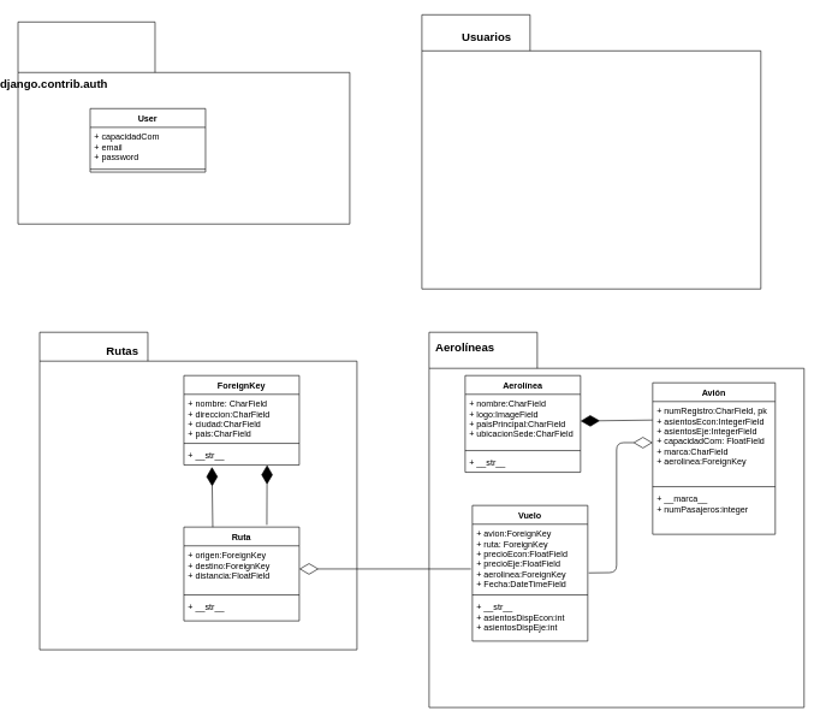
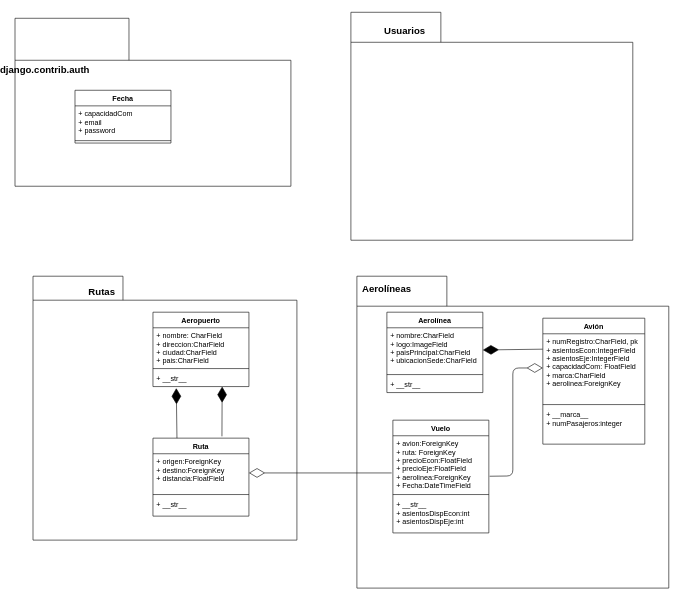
  <mxCell id="0" />
  <mxCell id="1" parent="0" />
  <mxCell id="2" value="" style="shape=folder;fontStyle=1;spacingTop=10;tabWidth=150;tabHeight=40;tabPosition=left;html=1;fontSize=12;" vertex="1" parent="1"><mxGeometry x="50" y="460" width="440" height="440" as="geometry" /></mxCell>
  <mxCell id="3" value="Rutas" style="text;html=1;strokeColor=none;fillColor=none;align=center;verticalAlign=middle;whiteSpace=wrap;rounded=0;fontSize=16;fontStyle=1" vertex="1" parent="1"><mxGeometry x="145" y="475" width="40" height="20" as="geometry" /></mxCell>
- <mxCell id="4" value="ForeignKey" style="swimlane;fontStyle=1;align=center;verticalAlign=top;childLayout=stackLayout;horizontal=1;startSize=26;horizontalStack=0;resizeParent=1;resizeParentMax=0;resizeLast=0;collapsible=1;marginBottom=0;fontSize=12;" vertex="1" parent="1"><mxGeometry x="250" y="520" width="160" height="124" as="geometry" /></mxCell>
+ <mxCell id="4" value="Aeropuerto" style="swimlane;fontStyle=1;align=center;verticalAlign=top;childLayout=stackLayout;horizontal=1;startSize=26;horizontalStack=0;resizeParent=1;resizeParentMax=0;resizeLast=0;collapsible=1;marginBottom=0;fontSize=12;" vertex="1" parent="1"><mxGeometry x="250" y="520" width="160" height="124" as="geometry" /></mxCell>
  <mxCell id="5" value="+ nombre: CharField&#10;+ direccion:CharField&#10;+ ciudad:CharField&#10;+ pais:CharField&#10;" style="text;strokeColor=none;fillColor=none;align=left;verticalAlign=top;spacingLeft=4;spacingRight=4;overflow=hidden;rotatable=0;points=[[0,0.5],[1,0.5]];portConstraint=eastwest;" vertex="1" parent="4"><mxGeometry y="26" width="160" height="64" as="geometry" /></mxCell>
  <mxCell id="6" value="" style="line;strokeWidth=1;fillColor=none;align=left;verticalAlign=middle;spacingTop=-1;spacingLeft=3;spacingRight=3;rotatable=0;labelPosition=right;points=[];portConstraint=eastwest;" vertex="1" parent="4"><mxGeometry y="90" width="160" height="8" as="geometry" /></mxCell>
  <mxCell id="7" value="+ __str__" style="text;strokeColor=none;fillColor=none;align=left;verticalAlign=top;spacingLeft=4;spacingRight=4;overflow=hidden;rotatable=0;points=[[0,0.5],[1,0.5]];portConstraint=eastwest;" vertex="1" parent="4"><mxGeometry y="98" width="160" height="26" as="geometry" /></mxCell>
  <mxCell id="8" value="Ruta" style="swimlane;fontStyle=1;align=center;verticalAlign=top;childLayout=stackLayout;horizontal=1;startSize=26;horizontalStack=0;resizeParent=1;resizeParentMax=0;resizeLast=0;collapsible=1;marginBottom=0;fontSize=12;" vertex="1" parent="1"><mxGeometry x="250" y="730" width="160" height="130" as="geometry" /></mxCell>
  <mxCell id="9" value="+ origen:ForeignKey&#10;+ destino:ForeignKey&#10;+ distancia:FloatField&#10;" style="text;strokeColor=none;fillColor=none;align=left;verticalAlign=top;spacingLeft=4;spacingRight=4;overflow=hidden;rotatable=0;points=[[0,0.5],[1,0.5]];portConstraint=eastwest;" vertex="1" parent="8"><mxGeometry y="26" width="160" height="64" as="geometry" /></mxCell>
  <mxCell id="10" value="" style="line;strokeWidth=1;fillColor=none;align=left;verticalAlign=middle;spacingTop=-1;spacingLeft=3;spacingRight=3;rotatable=0;labelPosition=right;points=[];portConstraint=eastwest;" vertex="1" parent="8"><mxGeometry y="90" width="160" height="8" as="geometry" /></mxCell>
  <mxCell id="11" value="+ __str__" style="text;strokeColor=none;fillColor=none;align=left;verticalAlign=top;spacingLeft=4;spacingRight=4;overflow=hidden;rotatable=0;points=[[0,0.5],[1,0.5]];portConstraint=eastwest;" vertex="1" parent="8"><mxGeometry y="98" width="160" height="32" as="geometry" /></mxCell>
  <mxCell id="12" value="" style="shape=folder;fontStyle=1;spacingTop=10;tabWidth=150;tabHeight=50;tabPosition=left;html=1;fontSize=12;" vertex="1" parent="1"><mxGeometry x="590" y="460" width="520" height="520" as="geometry" /></mxCell>
  <mxCell id="13" value="Aerolíneas" style="text;html=1;strokeColor=none;fillColor=none;align=center;verticalAlign=middle;whiteSpace=wrap;rounded=0;fontSize=16;fontStyle=1" vertex="1" parent="1"><mxGeometry x="620" y="470" width="40" height="20" as="geometry" /></mxCell>
  <mxCell id="14" value="Avión" style="swimlane;fontStyle=1;align=center;verticalAlign=top;childLayout=stackLayout;horizontal=1;startSize=26;horizontalStack=0;resizeParent=1;resizeParentMax=0;resizeLast=0;collapsible=1;marginBottom=0;fontSize=12;" vertex="1" parent="1"><mxGeometry x="900" y="530" width="170" height="210" as="geometry" /></mxCell>
  <mxCell id="15" value="+ numRegistro:CharField, pk&#10;+ asientosEcon:IntegerField&#10;+ asientosEje:IntegerField&#10;+ capacidadCom: FloatField&#10;+ marca:CharField&#10;+ aerolinea:ForeignKey&#10;" style="text;strokeColor=none;fillColor=none;align=left;verticalAlign=top;spacingLeft=4;spacingRight=4;overflow=hidden;rotatable=0;points=[[0,0.5],[1,0.5]];portConstraint=eastwest;" vertex="1" parent="14"><mxGeometry y="26" width="170" height="114" as="geometry" /></mxCell>
  <mxCell id="16" value="" style="line;strokeWidth=1;fillColor=none;align=left;verticalAlign=middle;spacingTop=-1;spacingLeft=3;spacingRight=3;rotatable=0;labelPosition=right;points=[];portConstraint=eastwest;" vertex="1" parent="14"><mxGeometry y="140" width="170" height="8" as="geometry" /></mxCell>
  <mxCell id="17" value="+ __marca__&#10;+ numPasajeros:integer&#10;&#10;" style="text;strokeColor=none;fillColor=none;align=left;verticalAlign=top;spacingLeft=4;spacingRight=4;overflow=hidden;rotatable=0;points=[[0,0.5],[1,0.5]];portConstraint=eastwest;" vertex="1" parent="14"><mxGeometry y="148" width="170" height="62" as="geometry" /></mxCell>
  <mxCell id="18" value="Aerolínea" style="swimlane;fontStyle=1;align=center;verticalAlign=top;childLayout=stackLayout;horizontal=1;startSize=26;horizontalStack=0;resizeParent=1;resizeParentMax=0;resizeLast=0;collapsible=1;marginBottom=0;fontSize=12;" vertex="1" parent="1"><mxGeometry x="640" y="520" width="160" height="134" as="geometry" /></mxCell>
  <mxCell id="19" value="+ nombre:CharField&#10;+ logo:ImageField&#10;+ paisPrincipal:CharField&#10;+ ubicacionSede:CharField&#10;" style="text;strokeColor=none;fillColor=none;align=left;verticalAlign=top;spacingLeft=4;spacingRight=4;overflow=hidden;rotatable=0;points=[[0,0.5],[1,0.5]];portConstraint=eastwest;" vertex="1" parent="18"><mxGeometry y="26" width="160" height="74" as="geometry" /></mxCell>
  <mxCell id="20" value="" style="line;strokeWidth=1;fillColor=none;align=left;verticalAlign=middle;spacingTop=-1;spacingLeft=3;spacingRight=3;rotatable=0;labelPosition=right;points=[];portConstraint=eastwest;" vertex="1" parent="18"><mxGeometry y="100" width="160" height="8" as="geometry" /></mxCell>
  <mxCell id="21" value="+ __str__" style="text;strokeColor=none;fillColor=none;align=left;verticalAlign=top;spacingLeft=4;spacingRight=4;overflow=hidden;rotatable=0;points=[[0,0.5],[1,0.5]];portConstraint=eastwest;" vertex="1" parent="18"><mxGeometry y="108" width="160" height="26" as="geometry" /></mxCell>
  <mxCell id="22" value="Vuelo" style="swimlane;fontStyle=1;align=center;verticalAlign=top;childLayout=stackLayout;horizontal=1;startSize=26;horizontalStack=0;resizeParent=1;resizeParentMax=0;resizeLast=0;collapsible=1;marginBottom=0;fontSize=12;" vertex="1" parent="1"><mxGeometry x="650" y="700" width="160" height="188" as="geometry" /></mxCell>
  <mxCell id="23" value="+ avion:ForeignKey&#10;+ ruta: ForeignKey&#10;+ precioEcon:FloatField&#10;+ precioEje:FloatField&#10;+ aerolinea:ForeignKey&#10;+  Fecha:DateTimeField&#10;&#10;" style="text;strokeColor=none;fillColor=none;align=left;verticalAlign=top;spacingLeft=4;spacingRight=4;overflow=hidden;rotatable=0;points=[[0,0.5],[1,0.5]];portConstraint=eastwest;" vertex="1" parent="22"><mxGeometry y="26" width="160" height="94" as="geometry" /></mxCell>
  <mxCell id="24" value="" style="line;strokeWidth=1;fillColor=none;align=left;verticalAlign=middle;spacingTop=-1;spacingLeft=3;spacingRight=3;rotatable=0;labelPosition=right;points=[];portConstraint=eastwest;" vertex="1" parent="22"><mxGeometry y="120" width="160" height="8" as="geometry" /></mxCell>
  <mxCell id="25" value="+ __str__&#10;+ asientosDispEcon:int&#10;+ asientosDispEje:int" style="text;strokeColor=none;fillColor=none;align=left;verticalAlign=top;spacingLeft=4;spacingRight=4;overflow=hidden;rotatable=0;points=[[0,0.5],[1,0.5]];portConstraint=eastwest;" vertex="1" parent="22"><mxGeometry y="128" width="160" height="60" as="geometry" /></mxCell>
  <mxCell id="26" value="" style="shape=folder;fontStyle=1;spacingTop=10;tabWidth=150;tabHeight=50;tabPosition=left;html=1;fontSize=12;" vertex="1" parent="1"><mxGeometry x="580" y="20" width="470" height="380" as="geometry" /></mxCell>
  <mxCell id="27" value="Usuarios" style="text;html=1;strokeColor=none;fillColor=none;align=center;verticalAlign=middle;whiteSpace=wrap;rounded=0;fontSize=16;fontStyle=1" vertex="1" parent="1"><mxGeometry x="650" y="40" width="40" height="20" as="geometry" /></mxCell>
  <mxCell id="28" value="" style="shape=folder;fontStyle=1;spacingTop=10;tabWidth=190;tabHeight=70;tabPosition=left;html=1;fontSize=12;" vertex="1" parent="1"><mxGeometry x="20" y="30" width="460" height="280" as="geometry" /></mxCell>
  <mxCell id="29" value="django.contrib.auth" style="text;html=1;strokeColor=none;fillColor=none;align=center;verticalAlign=middle;whiteSpace=wrap;rounded=0;fontSize=16;fontStyle=1" vertex="1" parent="1"><mxGeometry x="50" y="105" width="40" height="20" as="geometry" /></mxCell>
- <mxCell id="30" value="User" style="swimlane;fontStyle=1;align=center;verticalAlign=top;childLayout=stackLayout;horizontal=1;startSize=26;horizontalStack=0;resizeParent=1;resizeParentMax=0;resizeLast=0;collapsible=1;marginBottom=0;fontSize=12;" vertex="1" parent="1"><mxGeometry x="120" y="150" width="160" height="88" as="geometry" /></mxCell>
+ <mxCell id="30" value="Fecha" style="swimlane;fontStyle=1;align=center;verticalAlign=top;childLayout=stackLayout;horizontal=1;startSize=26;horizontalStack=0;resizeParent=1;resizeParentMax=0;resizeLast=0;collapsible=1;marginBottom=0;fontSize=12;" vertex="1" parent="1"><mxGeometry x="120" y="150" width="160" height="88" as="geometry" /></mxCell>
  <mxCell id="31" value="+ capacidadCom&#10;+ email&#10;+ password&#10;" style="text;strokeColor=none;fillColor=none;align=left;verticalAlign=top;spacingLeft=4;spacingRight=4;overflow=hidden;rotatable=0;points=[[0,0.5],[1,0.5]];portConstraint=eastwest;" vertex="1" parent="30"><mxGeometry y="26" width="160" height="54" as="geometry" /></mxCell>
  <mxCell id="32" value="" style="line;strokeWidth=1;fillColor=none;align=left;verticalAlign=middle;spacingTop=-1;spacingLeft=3;spacingRight=3;rotatable=0;labelPosition=right;points=[];portConstraint=eastwest;" vertex="1" parent="30"><mxGeometry y="80" width="160" height="8" as="geometry" /></mxCell>
  <mxCell id="33" value="" style="endArrow=diamondThin;endFill=1;endSize=24;html=1;fontSize=12;entryX=1;entryY=0.5;entryDx=0;entryDy=0;exitX=-0.001;exitY=0.225;exitDx=0;exitDy=0;exitPerimeter=0;" edge="1" parent="1" source="15" target="19"><mxGeometry width="160" relative="1" as="geometry"><mxPoint x="590" y="780" as="sourcePoint" /><mxPoint x="750" y="780" as="targetPoint" /></mxGeometry></mxCell>
  <mxCell id="34" value="" style="endArrow=diamondThin;endFill=0;endSize=24;html=1;fontSize=12;entryX=1;entryY=0.5;entryDx=0;entryDy=0;" edge="1" parent="1" target="9"><mxGeometry width="160" relative="1" as="geometry"><mxPoint x="648" y="788" as="sourcePoint" /><mxPoint x="720" y="690" as="targetPoint" /></mxGeometry></mxCell>
  <mxCell id="35" value="" style="endArrow=diamondThin;endFill=1;endSize=24;html=1;fontSize=12;entryX=0.243;entryY=1.104;entryDx=0;entryDy=0;entryPerimeter=0;" edge="1" parent="1" target="7"><mxGeometry width="160" relative="1" as="geometry"><mxPoint x="290" y="730" as="sourcePoint" /><mxPoint x="690" y="690" as="targetPoint" /></mxGeometry></mxCell>
  <mxCell id="36" value="" style="endArrow=diamondThin;endFill=1;endSize=24;html=1;fontSize=12;entryX=0.721;entryY=1;entryDx=0;entryDy=0;entryPerimeter=0;" edge="1" parent="1" target="7"><mxGeometry width="160" relative="1" as="geometry"><mxPoint x="365" y="727" as="sourcePoint" /><mxPoint x="690" y="690" as="targetPoint" /></mxGeometry></mxCell>
  <mxCell id="37" value="" style="endArrow=diamondThin;endFill=0;endSize=24;html=1;fontSize=12;entryX=0;entryY=0.5;entryDx=0;entryDy=0;exitX=1.008;exitY=0.718;exitDx=0;exitDy=0;exitPerimeter=0;" edge="1" parent="1" source="23" target="15"><mxGeometry width="160" relative="1" as="geometry"><mxPoint x="480" y="850" as="sourcePoint" /><mxPoint x="640" y="850" as="targetPoint" /><Array as="points"><mxPoint x="850" y="793" /><mxPoint x="850" y="613" /></Array></mxGeometry></mxCell>
